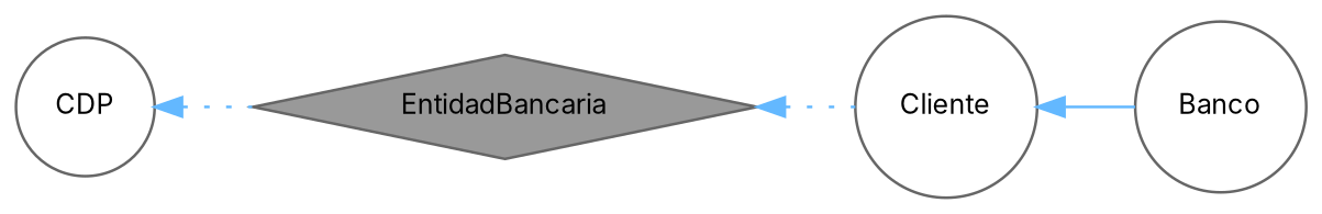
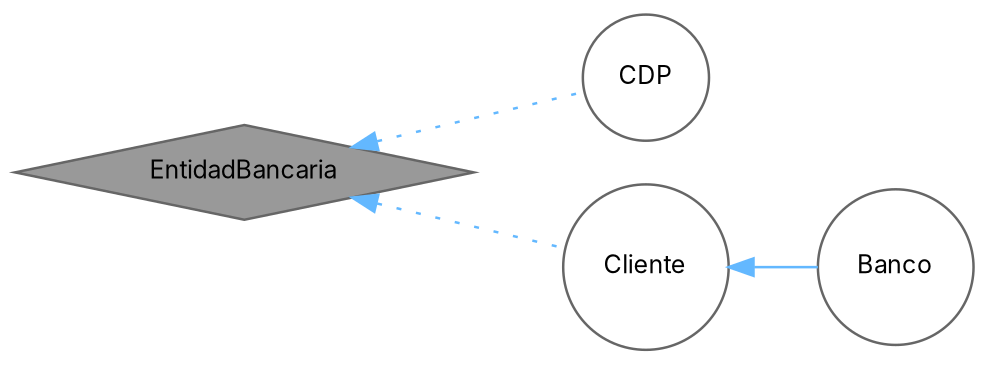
  digraph {
    fontname=Inter
    rankdir=LR
    node [color=gray40 fillcolor=white fontname=Inter fontsize=10 shape=circle style=filled]
    edge [color=steelblue1 dir=back fontname=Inter fontsize=10 labelfontname=Helvetica labelfontsize=10 style=dotted]
    n1 [fillcolor=grey60 fontcolor=black height=0.2 label=EntidadBancaria shape=diamond width=0.4]
    n2 [height=0.2 label=CDP width=0.4]
    n3 [height=0.2 label=Cliente width=0.4]
    n4 [height=0.2 label=Banco width=0.4]
-   n2 -> n1
+   n1 -> n2
    n1 -> n3
    n3 -> n4 [style=solid]
  }
